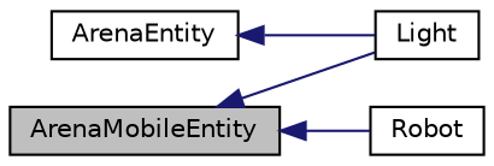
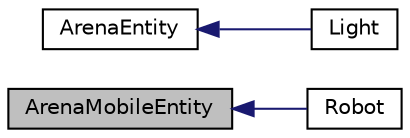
  digraph {
    rankdir=LR
    node [color=black fillcolor=white fontname=Helvetica fontsize=10 shape=record style=filled]
    edge [color=midnightblue dir=back fontname=Helvetica fontsize=10 labelfontname=Helvetica labelfontsize=10 style=solid]
    n1 [fillcolor=grey75 fontcolor=black height=0.2 label=ArenaMobileEntity width=0.4]
    n2 [height=0.2 label=Light width=0.4]
    n3 [height=0.2 label=Robot width=0.4]
    n4 [height=0.2 label=ArenaEntity width=0.4]
-   n1 -> n2
    n1 -> n3
    n4 -> n2
  }
